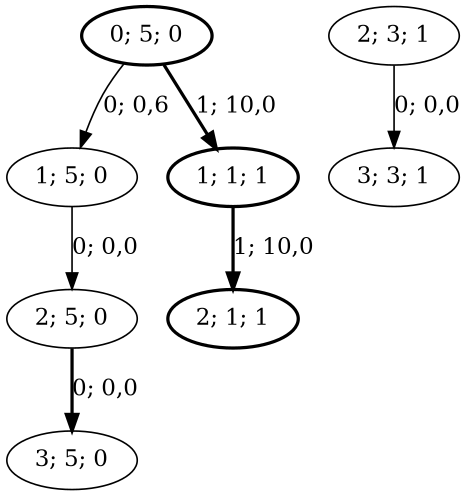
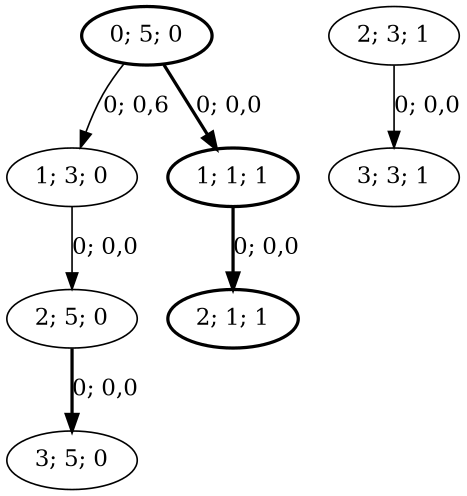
  strict digraph {
    node [style=solid]
    edge [style=solid]
    n1 [label="0; 5; 0" style=bold]
-   n2 [label="1; 5; 0"]
+   n2 [label="1; 3; 0"]
    n3 [label="1; 1; 1" style=bold]
    n4 [label="2; 5; 0"]
    n5 [label="2; 1; 1" style=bold]
    n6 [label="3; 5; 0"]
    n7 [label="2; 3; 1"]
    n8 [label="3; 3; 1"]
    n1 -> n2 [label="0; 0,6"]
-   n1 -> n3 [label="1; 10,0" style=bold]
+   n1 -> n3 [label="0; 0,0" style=bold]
    n2 -> n4 [label="0; 0,0"]
-   n3 -> n5 [label="1; 10,0" style=bold]
+   n3 -> n5 [label="0; 0,0" style=bold]
    n4 -> n6 [label="0; 0,0" style=bold]
    n7 -> n8 [label="0; 0,0"]
  }
